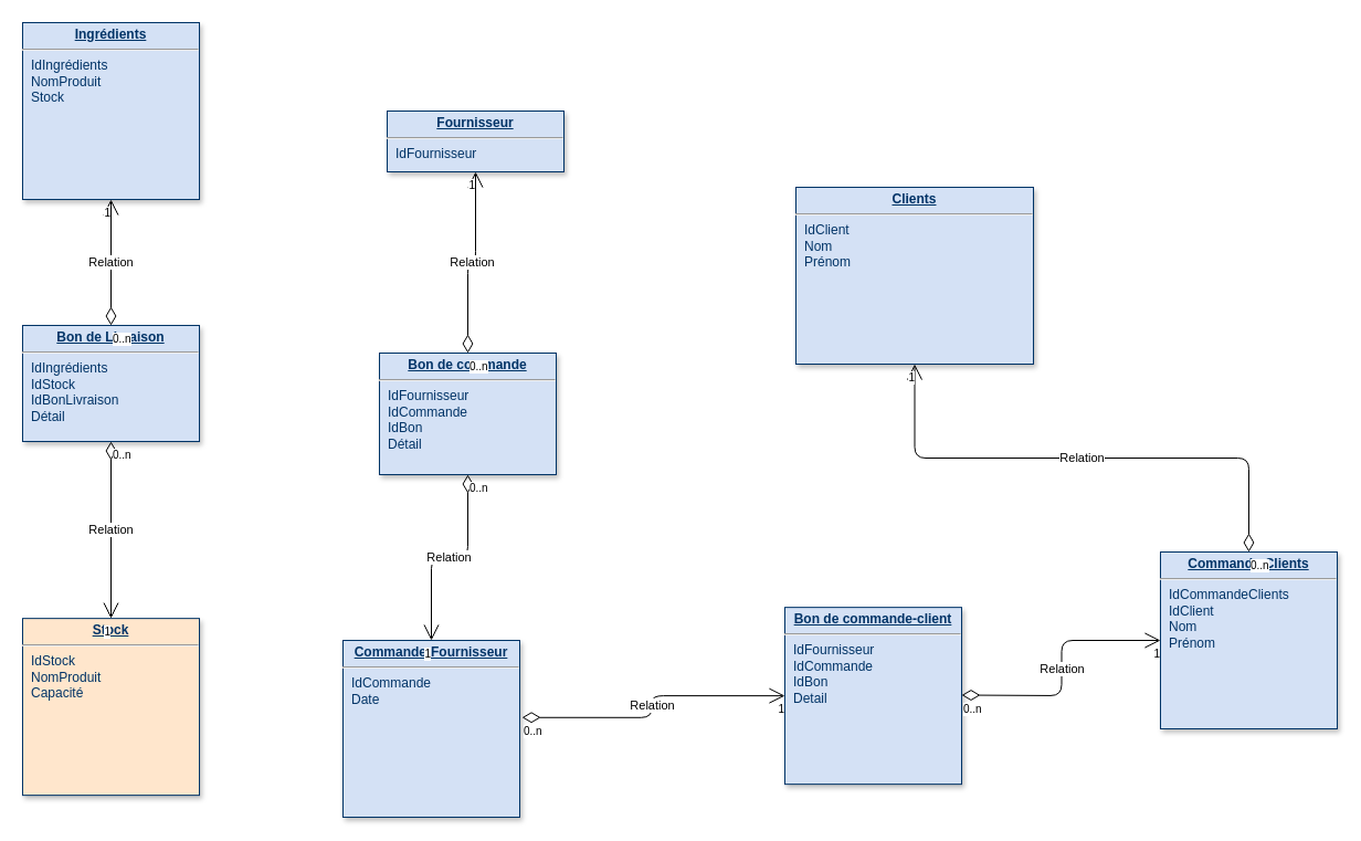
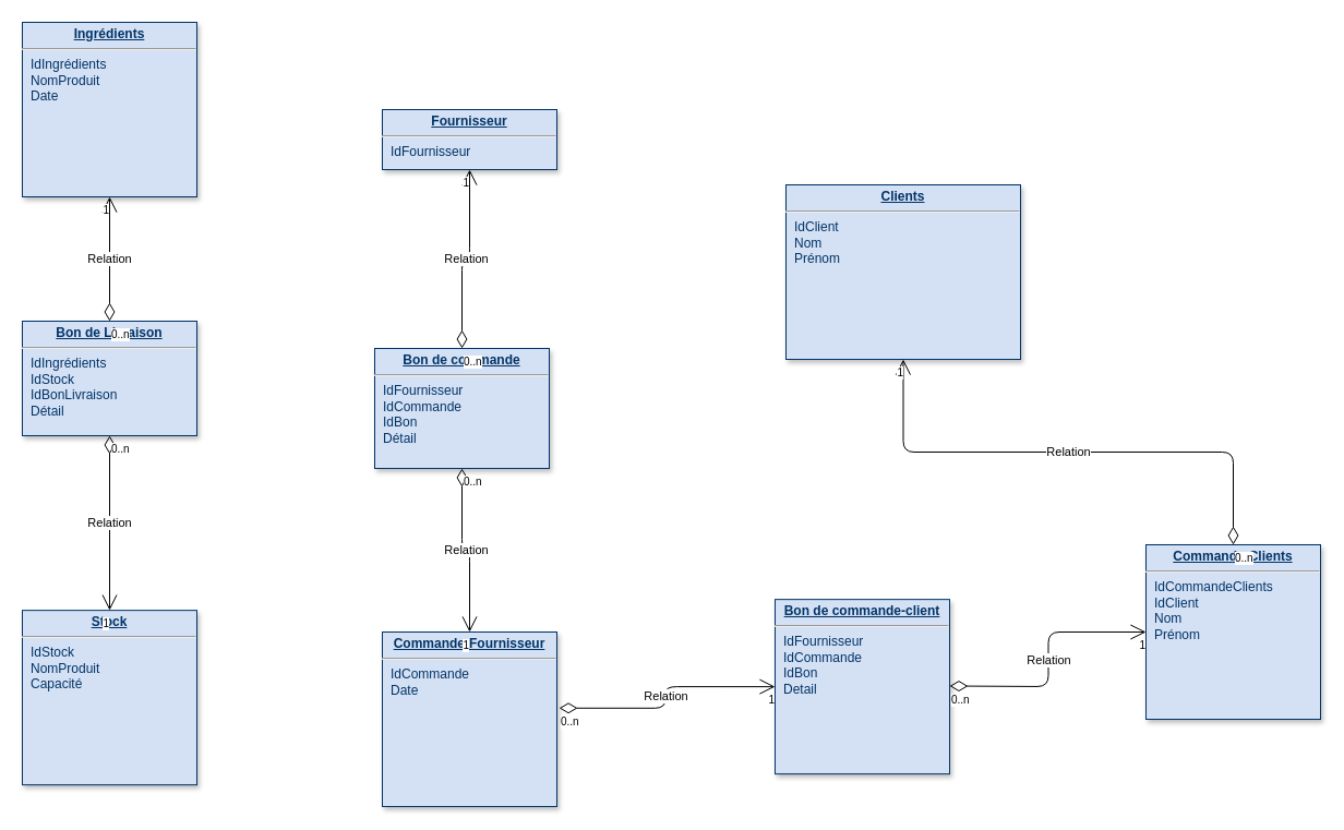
  <mxCell id="0" />
  <mxCell id="1" parent="0" />
- <mxCell id="2" value="&lt;p style=&quot;margin: 0px ; margin-top: 4px ; text-align: center ; text-decoration: underline&quot;&gt;&lt;b&gt;Ingrédients&lt;/b&gt;&lt;/p&gt;&lt;hr&gt;&lt;p style=&quot;margin: 0px ; margin-left: 8px&quot;&gt;IdIngrédients&lt;/p&gt;&lt;p style=&quot;margin: 0px ; margin-left: 8px&quot;&gt;NomProduit&lt;/p&gt;&lt;p style=&quot;margin: 0px ; margin-left: 8px&quot;&gt;Stock&lt;/p&gt;" style="verticalAlign=top;align=left;overflow=fill;fontSize=12;fontFamily=Helvetica;html=1;strokeColor=#003366;shadow=1;fillColor=#D4E1F5;fontColor=#003366" parent="1" vertex="1"><mxGeometry x="20" y="20" width="160" height="160" as="geometry" /></mxCell>
- <mxCell id="3" value="&lt;p style=&quot;margin: 0px ; margin-top: 4px ; text-align: center ; text-decoration: underline&quot;&gt;&lt;b&gt;Stock&lt;/b&gt;&lt;/p&gt;&lt;hr&gt;&lt;p style=&quot;margin: 0px ; margin-left: 8px&quot;&gt;IdStock&lt;/p&gt;&lt;p style=&quot;margin: 0px ; margin-left: 8px&quot;&gt;NomProduit&lt;/p&gt;&lt;p style=&quot;margin: 0px ; margin-left: 8px&quot;&gt;Capacité&lt;/p&gt;" style="verticalAlign=top;align=left;overflow=fill;fontSize=12;fontFamily=Helvetica;html=1;strokeColor=#003366;shadow=1;fillColor=#ffe6cc;fontColor=#003366;rotation=0;" parent="1" vertex="1"><mxGeometry x="20" y="559.14" width="160" height="160" as="geometry" /></mxCell>
+ <mxCell id="2" value="&lt;p style=&quot;margin: 0px ; margin-top: 4px ; text-align: center ; text-decoration: underline&quot;&gt;&lt;b&gt;Ingrédients&lt;/b&gt;&lt;/p&gt;&lt;hr&gt;&lt;p style=&quot;margin: 0px ; margin-left: 8px&quot;&gt;IdIngrédients&lt;/p&gt;&lt;p style=&quot;margin: 0px ; margin-left: 8px&quot;&gt;NomProduit&lt;/p&gt;&lt;p style=&quot;margin: 0px ; margin-left: 8px&quot;&gt;Date&lt;/p&gt;" style="verticalAlign=top;align=left;overflow=fill;fontSize=12;fontFamily=Helvetica;html=1;strokeColor=#003366;shadow=1;fillColor=#D4E1F5;fontColor=#003366" parent="1" vertex="1"><mxGeometry x="20" y="20" width="160" height="160" as="geometry" /></mxCell>
+ <mxCell id="3" value="&lt;p style=&quot;margin: 0px ; margin-top: 4px ; text-align: center ; text-decoration: underline&quot;&gt;&lt;b&gt;Stock&lt;/b&gt;&lt;/p&gt;&lt;hr&gt;&lt;p style=&quot;margin: 0px ; margin-left: 8px&quot;&gt;IdStock&lt;/p&gt;&lt;p style=&quot;margin: 0px ; margin-left: 8px&quot;&gt;NomProduit&lt;/p&gt;&lt;p style=&quot;margin: 0px ; margin-left: 8px&quot;&gt;Capacité&lt;/p&gt;" style="verticalAlign=top;align=left;overflow=fill;fontSize=12;fontFamily=Helvetica;html=1;strokeColor=#003366;shadow=1;fillColor=#D4E1F5;fontColor=#003366;rotation=0;" parent="1" vertex="1"><mxGeometry x="20" y="559.14" width="160" height="160" as="geometry" /></mxCell>
  <mxCell id="4" value="&lt;p style=&quot;margin: 0px ; margin-top: 4px ; text-align: center ; text-decoration: underline&quot;&gt;&lt;b&gt;Clients&lt;/b&gt;&lt;/p&gt;&lt;hr&gt;&lt;p style=&quot;margin: 0px ; margin-left: 8px&quot;&gt;IdClient&lt;/p&gt;&lt;p style=&quot;margin: 0px ; margin-left: 8px&quot;&gt;Nom&lt;/p&gt;&lt;p style=&quot;margin: 0px ; margin-left: 8px&quot;&gt;Prénom&lt;/p&gt;" style="verticalAlign=top;align=left;overflow=fill;fontSize=12;fontFamily=Helvetica;html=1;strokeColor=#003366;shadow=1;fillColor=#D4E1F5;fontColor=#003366" vertex="1" parent="1"><mxGeometry x="720" y="169" width="215" height="160" as="geometry" /></mxCell>
  <mxCell id="5" value="&lt;p style=&quot;margin: 0px ; margin-top: 4px ; text-align: center ; text-decoration: underline&quot;&gt;&lt;b&gt;Fournisseur&lt;/b&gt;&lt;/p&gt;&lt;hr&gt;&lt;p style=&quot;margin: 0px ; margin-left: 8px&quot;&gt;IdFournisseur&lt;/p&gt;" style="verticalAlign=top;align=left;overflow=fill;fontSize=12;fontFamily=Helvetica;html=1;strokeColor=#003366;shadow=1;fillColor=#D4E1F5;fontColor=#003366" vertex="1" parent="1"><mxGeometry x="350" y="100" width="160" height="55" as="geometry" /></mxCell>
  <mxCell id="6" value="&lt;p style=&quot;margin: 0px ; margin-top: 4px ; text-align: center ; text-decoration: underline&quot;&gt;&lt;b&gt;Bon de commande&lt;/b&gt;&lt;/p&gt;&lt;hr&gt;&lt;p style=&quot;margin: 0px ; margin-left: 8px&quot;&gt;&lt;span&gt;IdFournisseur&lt;/span&gt;&lt;br&gt;&lt;/p&gt;&lt;p style=&quot;margin: 0px ; margin-left: 8px&quot;&gt;IdCommande&lt;/p&gt;&lt;p style=&quot;margin: 0px ; margin-left: 8px&quot;&gt;IdBon&lt;/p&gt;&lt;p style=&quot;margin: 0px ; margin-left: 8px&quot;&gt;Détail&lt;/p&gt;" style="verticalAlign=top;align=left;overflow=fill;fontSize=12;fontFamily=Helvetica;html=1;strokeColor=#003366;shadow=1;fillColor=#D4E1F5;fontColor=#003366" vertex="1" parent="1"><mxGeometry x="343" y="319" width="160" height="110" as="geometry" /></mxCell>
  <mxCell id="7" value="&lt;p style=&quot;margin: 0px ; margin-top: 4px ; text-align: center ; text-decoration: underline&quot;&gt;&lt;b&gt;Bon de Livraison&lt;/b&gt;&lt;/p&gt;&lt;hr&gt;&lt;p style=&quot;margin: 0px ; margin-left: 8px&quot;&gt;IdIngrédients&lt;/p&gt;&lt;p style=&quot;margin: 0px ; margin-left: 8px&quot;&gt;IdStock&lt;/p&gt;&lt;p style=&quot;margin: 0px ; margin-left: 8px&quot;&gt;IdBonLivraison&lt;/p&gt;&lt;p style=&quot;margin: 0px ; margin-left: 8px&quot;&gt;Détail&lt;/p&gt;" style="verticalAlign=top;align=left;overflow=fill;fontSize=12;fontFamily=Helvetica;html=1;strokeColor=#003366;shadow=1;fillColor=#D4E1F5;fontColor=#003366" vertex="1" parent="1"><mxGeometry x="20" y="294" width="160" height="105" as="geometry" /></mxCell>
- <mxCell id="8" value="&lt;p style=&quot;margin: 0px ; margin-top: 4px ; text-align: center ; text-decoration: underline&quot;&gt;&lt;b&gt;Commande-Fournisseur&lt;/b&gt;&lt;/p&gt;&lt;hr&gt;&lt;p style=&quot;margin: 0px ; margin-left: 8px&quot;&gt;IdCommande&lt;/p&gt;&lt;p style=&quot;margin: 0px ; margin-left: 8px&quot;&gt;Date&lt;/p&gt;" style="verticalAlign=top;align=left;overflow=fill;fontSize=12;fontFamily=Helvetica;html=1;strokeColor=#003366;shadow=1;fillColor=#D4E1F5;fontColor=#003366" vertex="1" parent="1"><mxGeometry x="310" y="579" width="160" height="160" as="geometry" /></mxCell>
+ <mxCell id="8" value="&lt;p style=&quot;margin: 0px ; margin-top: 4px ; text-align: center ; text-decoration: underline&quot;&gt;&lt;b&gt;Commande-Fournisseur&lt;/b&gt;&lt;/p&gt;&lt;hr&gt;&lt;p style=&quot;margin: 0px ; margin-left: 8px&quot;&gt;IdCommande&lt;/p&gt;&lt;p style=&quot;margin: 0px ; margin-left: 8px&quot;&gt;Date&lt;/p&gt;" style="verticalAlign=top;align=left;overflow=fill;fontSize=12;fontFamily=Helvetica;html=1;strokeColor=#003366;shadow=1;fillColor=#D4E1F5;fontColor=#003366" vertex="1" parent="1"><mxGeometry x="350" y="579" width="160" height="160" as="geometry" /></mxCell>
  <mxCell id="9" value="Relation" style="endArrow=open;html=1;endSize=12;startArrow=diamondThin;startSize=14;startFill=0;edgeStyle=orthogonalEdgeStyle;exitX=0.5;exitY=0;exitDx=0;exitDy=0;" edge="1" parent="1" source="6" target="5"><mxGeometry relative="1" as="geometry"><mxPoint x="50" y="749" as="sourcePoint" /><mxPoint x="210" y="749" as="targetPoint" /></mxGeometry></mxCell>
  <mxCell id="10" value="0..n" style="resizable=0;html=1;align=left;verticalAlign=top;labelBackgroundColor=#ffffff;fontSize=10;" connectable="0" vertex="1" parent="9"><mxGeometry x="-1" relative="1" as="geometry" /></mxCell>
  <mxCell id="11" value="1" style="resizable=0;html=1;align=right;verticalAlign=top;labelBackgroundColor=#ffffff;fontSize=10;" connectable="0" vertex="1" parent="9"><mxGeometry x="1" relative="1" as="geometry" /></mxCell>
  <mxCell id="12" value="Relation" style="endArrow=open;html=1;endSize=12;startArrow=diamondThin;startSize=14;startFill=0;edgeStyle=orthogonalEdgeStyle;exitX=0.5;exitY=1;exitDx=0;exitDy=0;entryX=0.5;entryY=0;entryDx=0;entryDy=0;" edge="1" parent="1" source="7" target="3"><mxGeometry relative="1" as="geometry"><mxPoint x="100" y="569" as="sourcePoint" /><mxPoint x="240" y="509" as="targetPoint" /></mxGeometry></mxCell>
  <mxCell id="13" value="0..n" style="resizable=0;html=1;align=left;verticalAlign=top;labelBackgroundColor=#ffffff;fontSize=10;" connectable="0" vertex="1" parent="12"><mxGeometry x="-1" relative="1" as="geometry" /></mxCell>
  <mxCell id="14" value="1" style="resizable=0;html=1;align=right;verticalAlign=top;labelBackgroundColor=#ffffff;fontSize=10;" connectable="0" vertex="1" parent="12"><mxGeometry x="1" relative="1" as="geometry" /></mxCell>
  <mxCell id="15" value="Relation" style="endArrow=open;html=1;endSize=12;startArrow=diamondThin;startSize=14;startFill=0;edgeStyle=orthogonalEdgeStyle;exitX=0.5;exitY=0;exitDx=0;exitDy=0;entryX=0.5;entryY=1;entryDx=0;entryDy=0;" edge="1" parent="1" source="7" target="2"><mxGeometry relative="1" as="geometry"><mxPoint x="20" y="749" as="sourcePoint" /><mxPoint x="180" y="749" as="targetPoint" /></mxGeometry></mxCell>
  <mxCell id="16" value="0..n" style="resizable=0;html=1;align=left;verticalAlign=top;labelBackgroundColor=#ffffff;fontSize=10;" connectable="0" vertex="1" parent="15"><mxGeometry x="-1" relative="1" as="geometry" /></mxCell>
  <mxCell id="17" value="1" style="resizable=0;html=1;align=right;verticalAlign=top;labelBackgroundColor=#ffffff;fontSize=10;" connectable="0" vertex="1" parent="15"><mxGeometry x="1" relative="1" as="geometry" /></mxCell>
  <mxCell id="18" value="Relation" style="endArrow=open;html=1;endSize=12;startArrow=diamondThin;startSize=14;startFill=0;edgeStyle=orthogonalEdgeStyle;exitX=0.5;exitY=1;exitDx=0;exitDy=0;entryX=0.5;entryY=0;entryDx=0;entryDy=0;" edge="1" parent="1" source="6" target="8"><mxGeometry relative="1" as="geometry"><mxPoint x="20" y="739" as="sourcePoint" /><mxPoint x="180" y="739" as="targetPoint" /></mxGeometry></mxCell>
  <mxCell id="19" value="0..n" style="resizable=0;html=1;align=left;verticalAlign=top;labelBackgroundColor=#ffffff;fontSize=10;" connectable="0" vertex="1" parent="18"><mxGeometry x="-1" relative="1" as="geometry" /></mxCell>
  <mxCell id="20" value="1" style="resizable=0;html=1;align=right;verticalAlign=top;labelBackgroundColor=#ffffff;fontSize=10;" connectable="0" vertex="1" parent="18"><mxGeometry x="1" relative="1" as="geometry" /></mxCell>
  <mxCell id="21" value="&lt;p style=&quot;margin: 0px ; margin-top: 4px ; text-align: center ; text-decoration: underline&quot;&gt;&lt;b&gt;Commande-Clients&lt;/b&gt;&lt;/p&gt;&lt;hr&gt;&lt;p style=&quot;margin: 0px ; margin-left: 8px&quot;&gt;IdCommandeClients&lt;/p&gt;&lt;p style=&quot;margin: 0px ; margin-left: 8px&quot;&gt;IdClient&lt;/p&gt;&lt;p style=&quot;margin: 0px ; margin-left: 8px&quot;&gt;Nom&lt;/p&gt;&lt;p style=&quot;margin: 0px ; margin-left: 8px&quot;&gt;Prénom&lt;/p&gt;" style="verticalAlign=top;align=left;overflow=fill;fontSize=12;fontFamily=Helvetica;html=1;strokeColor=#003366;shadow=1;fillColor=#D4E1F5;fontColor=#003366" vertex="1" parent="1"><mxGeometry x="1050" y="499" width="160" height="160" as="geometry" /></mxCell>
  <mxCell id="22" value="&lt;p style=&quot;margin: 0px ; margin-top: 4px ; text-align: center ; text-decoration: underline&quot;&gt;&lt;b&gt;Bon de commande-client&lt;/b&gt;&lt;/p&gt;&lt;hr&gt;&lt;p style=&quot;margin: 0px ; margin-left: 8px&quot;&gt;IdFournisseur&lt;/p&gt;&lt;p style=&quot;margin: 0px ; margin-left: 8px&quot;&gt;IdCommande&lt;/p&gt;&lt;p style=&quot;margin: 0px ; margin-left: 8px&quot;&gt;IdBon&lt;/p&gt;&lt;p style=&quot;margin: 0px ; margin-left: 8px&quot;&gt;Detail&lt;/p&gt;" style="verticalAlign=top;align=left;overflow=fill;fontSize=12;fontFamily=Helvetica;html=1;strokeColor=#003366;shadow=1;fillColor=#D4E1F5;fontColor=#003366;rotation=0;" vertex="1" parent="1"><mxGeometry x="710" y="549.14" width="160" height="160" as="geometry" /></mxCell>
  <mxCell id="23" value="Relation" style="endArrow=open;html=1;endSize=12;startArrow=diamondThin;startSize=14;startFill=0;edgeStyle=orthogonalEdgeStyle;exitX=1.013;exitY=0.436;exitDx=0;exitDy=0;exitPerimeter=0;entryX=0;entryY=0.5;entryDx=0;entryDy=0;" edge="1" parent="1" source="8" target="22"><mxGeometry relative="1" as="geometry"><mxPoint x="230" y="759" as="sourcePoint" /><mxPoint x="390" y="759" as="targetPoint" /></mxGeometry></mxCell>
  <mxCell id="24" value="0..n" style="resizable=0;html=1;align=left;verticalAlign=top;labelBackgroundColor=#ffffff;fontSize=10;" connectable="0" vertex="1" parent="23"><mxGeometry x="-1" relative="1" as="geometry" /></mxCell>
  <mxCell id="25" value="1" style="resizable=0;html=1;align=right;verticalAlign=top;labelBackgroundColor=#ffffff;fontSize=10;" connectable="0" vertex="1" parent="23"><mxGeometry x="1" relative="1" as="geometry" /></mxCell>
  <mxCell id="26" value="Relation" style="endArrow=open;html=1;endSize=12;startArrow=diamondThin;startSize=14;startFill=0;edgeStyle=orthogonalEdgeStyle;entryX=0;entryY=0.5;entryDx=0;entryDy=0;" edge="1" parent="1" target="21"><mxGeometry relative="1" as="geometry"><mxPoint x="870" y="628.5" as="sourcePoint" /><mxPoint x="1030" y="628.5" as="targetPoint" /></mxGeometry></mxCell>
  <mxCell id="27" value="0..n" style="resizable=0;html=1;align=left;verticalAlign=top;labelBackgroundColor=#ffffff;fontSize=10;" connectable="0" vertex="1" parent="26"><mxGeometry x="-1" relative="1" as="geometry" /></mxCell>
  <mxCell id="28" value="1" style="resizable=0;html=1;align=right;verticalAlign=top;labelBackgroundColor=#ffffff;fontSize=10;" connectable="0" vertex="1" parent="26"><mxGeometry x="1" relative="1" as="geometry" /></mxCell>
  <mxCell id="29" value="Relation" style="endArrow=open;html=1;endSize=12;startArrow=diamondThin;startSize=14;startFill=0;edgeStyle=orthogonalEdgeStyle;entryX=0.5;entryY=1;entryDx=0;entryDy=0;exitX=0.5;exitY=0;exitDx=0;exitDy=0;" edge="1" parent="1" source="21" target="4"><mxGeometry relative="1" as="geometry"><mxPoint x="950" y="428" as="sourcePoint" /><mxPoint x="1110" y="428" as="targetPoint" /></mxGeometry></mxCell>
  <mxCell id="30" value="0..n" style="resizable=0;html=1;align=left;verticalAlign=top;labelBackgroundColor=#ffffff;fontSize=10;" connectable="0" vertex="1" parent="29"><mxGeometry x="-1" relative="1" as="geometry" /></mxCell>
  <mxCell id="31" value="1" style="resizable=0;html=1;align=right;verticalAlign=top;labelBackgroundColor=#ffffff;fontSize=10;" connectable="0" vertex="1" parent="29"><mxGeometry x="1" relative="1" as="geometry" /></mxCell>
